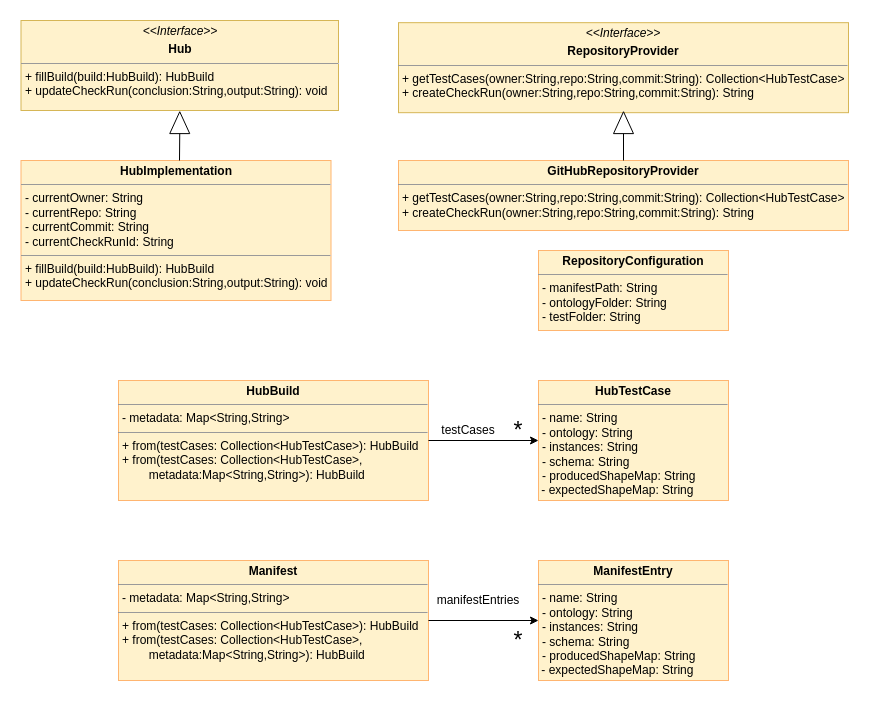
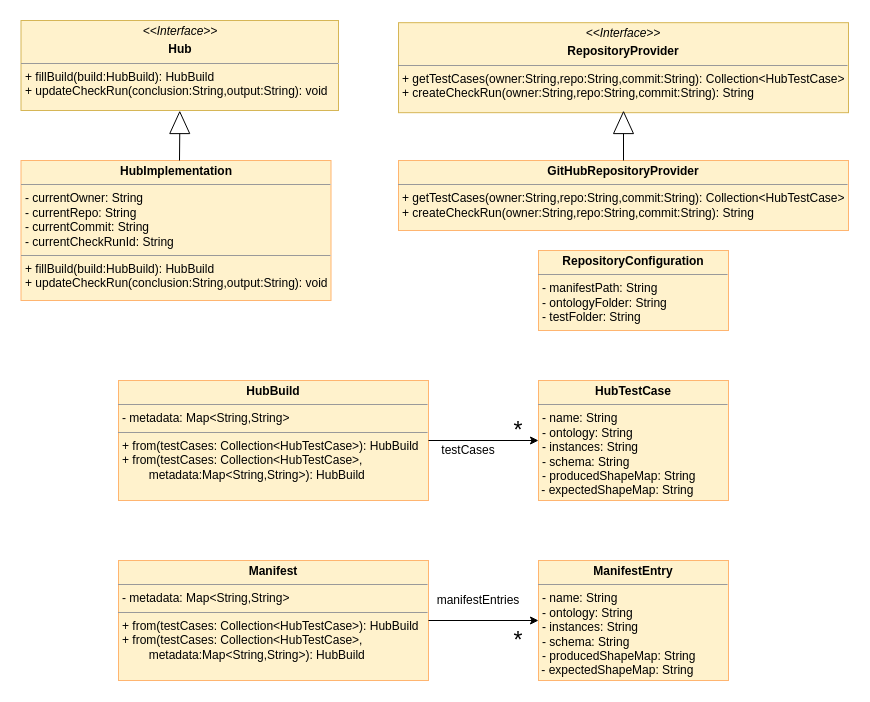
  <mxCell id="0" />
  <mxCell id="1" parent="0" />
  <mxCell id="2" value="&lt;p style=&quot;margin: 0px ; margin-top: 4px ; text-align: center&quot;&gt;&lt;b&gt;HubBuild&lt;/b&gt;&lt;br&gt;&lt;/p&gt;&lt;hr size=&quot;1&quot;&gt;&lt;p style=&quot;margin: 0px ; margin-left: 4px&quot;&gt;&lt;span&gt;- metadata: Map&amp;lt;String,String&amp;gt;&lt;/span&gt;&lt;br&gt;&lt;/p&gt;&lt;hr size=&quot;1&quot;&gt;&lt;p style=&quot;margin: 0px ; margin-left: 4px&quot;&gt;+ from(testCases: Collection&amp;lt;HubTestCase&amp;gt;): HubBuild&lt;/p&gt;&lt;p style=&quot;margin: 0px ; margin-left: 4px&quot;&gt;+ from(testCases: Collection&amp;lt;HubTestCase&amp;gt;,&lt;/p&gt;&lt;p style=&quot;margin: 0px ; margin-left: 4px&quot;&gt;&amp;nbsp; &amp;nbsp; &amp;nbsp; &amp;nbsp; metadata:Map&amp;lt;String,String&amp;gt;): HubBuild&lt;/p&gt;&lt;p style=&quot;margin: 0px ; margin-left: 4px&quot;&gt;&lt;br&gt;&lt;/p&gt;" style="verticalAlign=top;align=left;overflow=fill;fontSize=12;fontFamily=Helvetica;html=1;fillColor=#fff2cc;strokeColor=#FFB570;" vertex="1" parent="1"><mxGeometry x="118" y="380" width="310" height="120" as="geometry" /></mxCell>
  <mxCell id="3" value="&lt;p style=&quot;margin: 0px ; margin-top: 4px ; text-align: center&quot;&gt;&lt;b&gt;HubTestCase&lt;/b&gt;&lt;/p&gt;&lt;hr size=&quot;1&quot;&gt;&lt;p style=&quot;margin: 0px ; margin-left: 4px&quot;&gt;- name: String&lt;/p&gt;&lt;p style=&quot;margin: 0px ; margin-left: 4px&quot;&gt;- ontology: String&lt;br&gt;&lt;/p&gt;&lt;p style=&quot;margin: 0px ; margin-left: 4px&quot;&gt;- instances: String&lt;br&gt;&lt;/p&gt;&lt;p style=&quot;margin: 0px ; margin-left: 4px&quot;&gt;- schema: String&lt;br&gt;&lt;/p&gt;&lt;p style=&quot;margin: 0px ; margin-left: 4px&quot;&gt;- producedShapeMap: String&lt;br&gt;&lt;/p&gt;&amp;nbsp;- expectedShapeMap: String&lt;br&gt;&lt;p style=&quot;margin: 0px ; margin-left: 4px&quot;&gt;&lt;br&gt;&lt;/p&gt;&lt;p style=&quot;margin: 0px ; margin-left: 4px&quot;&gt;&lt;br&gt;&lt;/p&gt;" style="verticalAlign=top;align=left;overflow=fill;fontSize=12;fontFamily=Helvetica;html=1;fillColor=#fff2cc;strokeColor=#FFB570;" vertex="1" parent="1"><mxGeometry x="538" y="380" width="190" height="120" as="geometry" /></mxCell>
  <mxCell id="4" value="" style="endArrow=classic;html=1;entryX=0;entryY=0.5;entryDx=0;entryDy=0;exitX=1;exitY=0.5;exitDx=0;exitDy=0;" edge="1" parent="1" source="2" target="3"><mxGeometry width="50" height="50" relative="1" as="geometry"><mxPoint x="428" y="500" as="sourcePoint" /><mxPoint x="478" y="450" as="targetPoint" /></mxGeometry></mxCell>
- <mxCell id="5" value="testCases" style="text;html=1;strokeColor=none;fillColor=none;align=center;verticalAlign=middle;whiteSpace=wrap;rounded=0;" vertex="1" parent="1"><mxGeometry x="448" y="420" width="40" height="20" as="geometry" /></mxCell>
+ <mxCell id="5" value="testCases" style="text;html=1;strokeColor=none;fillColor=none;align=center;verticalAlign=middle;whiteSpace=wrap;rounded=0;" vertex="1" parent="1"><mxGeometry x="448" y="440" width="40" height="20" as="geometry" /></mxCell>
  <mxCell id="6" value="*" style="text;html=1;strokeColor=none;fillColor=none;align=center;verticalAlign=middle;whiteSpace=wrap;rounded=0;fontSize=23;" vertex="1" parent="1"><mxGeometry x="498" y="420" width="40" height="20" as="geometry" /></mxCell>
  <mxCell id="7" value="&lt;p style=&quot;margin: 0px ; margin-top: 4px ; text-align: center&quot;&gt;&lt;b&gt;Manifest&lt;/b&gt;&lt;br&gt;&lt;/p&gt;&lt;hr size=&quot;1&quot;&gt;&lt;p style=&quot;margin: 0px ; margin-left: 4px&quot;&gt;&lt;span&gt;- metadata: Map&amp;lt;String,String&amp;gt;&lt;/span&gt;&lt;br&gt;&lt;/p&gt;&lt;hr size=&quot;1&quot;&gt;&lt;p style=&quot;margin: 0px ; margin-left: 4px&quot;&gt;+ from(testCases: Collection&amp;lt;HubTestCase&amp;gt;): HubBuild&lt;/p&gt;&lt;p style=&quot;margin: 0px ; margin-left: 4px&quot;&gt;+ from(testCases: Collection&amp;lt;HubTestCase&amp;gt;,&lt;/p&gt;&lt;p style=&quot;margin: 0px ; margin-left: 4px&quot;&gt;&amp;nbsp; &amp;nbsp; &amp;nbsp; &amp;nbsp; metadata:Map&amp;lt;String,String&amp;gt;): HubBuild&lt;/p&gt;&lt;p style=&quot;margin: 0px ; margin-left: 4px&quot;&gt;&lt;br&gt;&lt;/p&gt;" style="verticalAlign=top;align=left;overflow=fill;fontSize=12;fontFamily=Helvetica;html=1;fillColor=#fff2cc;strokeColor=#FFB570;" vertex="1" parent="1"><mxGeometry x="118" y="560" width="310" height="120" as="geometry" /></mxCell>
  <mxCell id="8" value="&lt;p style=&quot;margin: 0px ; margin-top: 4px ; text-align: center&quot;&gt;&lt;b&gt;ManifestEntry&lt;/b&gt;&lt;/p&gt;&lt;hr size=&quot;1&quot;&gt;&lt;p style=&quot;margin: 0px ; margin-left: 4px&quot;&gt;- name: String&lt;/p&gt;&lt;p style=&quot;margin: 0px ; margin-left: 4px&quot;&gt;- ontology: String&lt;br&gt;&lt;/p&gt;&lt;p style=&quot;margin: 0px ; margin-left: 4px&quot;&gt;- instances: String&lt;br&gt;&lt;/p&gt;&lt;p style=&quot;margin: 0px ; margin-left: 4px&quot;&gt;- schema: String&lt;br&gt;&lt;/p&gt;&lt;p style=&quot;margin: 0px ; margin-left: 4px&quot;&gt;- producedShapeMap: String&lt;br&gt;&lt;/p&gt;&amp;nbsp;- expectedShapeMap: String&lt;br&gt;&lt;p style=&quot;margin: 0px ; margin-left: 4px&quot;&gt;&lt;br&gt;&lt;/p&gt;&lt;p style=&quot;margin: 0px ; margin-left: 4px&quot;&gt;&lt;br&gt;&lt;/p&gt;" style="verticalAlign=top;align=left;overflow=fill;fontSize=12;fontFamily=Helvetica;html=1;fillColor=#fff2cc;strokeColor=#FFB570;" vertex="1" parent="1"><mxGeometry x="538" y="560" width="190" height="120" as="geometry" /></mxCell>
  <mxCell id="9" value="" style="endArrow=classic;html=1;entryX=0;entryY=0.5;entryDx=0;entryDy=0;exitX=1;exitY=0.5;exitDx=0;exitDy=0;" edge="1" parent="1" source="7" target="8"><mxGeometry width="50" height="50" relative="1" as="geometry"><mxPoint x="428" y="650" as="sourcePoint" /><mxPoint x="478" y="600" as="targetPoint" /></mxGeometry></mxCell>
  <mxCell id="10" value="manifestEntries" style="text;html=1;strokeColor=none;fillColor=none;align=center;verticalAlign=middle;whiteSpace=wrap;rounded=0;" vertex="1" parent="1"><mxGeometry x="448" y="590" width="60" height="20" as="geometry" /></mxCell>
  <mxCell id="11" value="*" style="text;html=1;strokeColor=none;fillColor=none;align=center;verticalAlign=middle;whiteSpace=wrap;rounded=0;fontSize=23;" vertex="1" parent="1"><mxGeometry x="498" y="630" width="40" height="20" as="geometry" /></mxCell>
  <mxCell id="12" value="&lt;p style=&quot;margin: 0px ; margin-top: 4px ; text-align: center&quot;&gt;&lt;i&gt;&amp;lt;&amp;lt;Interface&amp;gt;&amp;gt;&lt;/i&gt;&lt;/p&gt;&lt;p style=&quot;margin: 0px ; margin-top: 4px ; text-align: center&quot;&gt;&lt;b&gt;Hub&lt;/b&gt;&lt;/p&gt;&lt;hr size=&quot;1&quot;&gt;&lt;p style=&quot;margin: 0px ; margin-left: 4px&quot;&gt;+ fillBuild(build:HubBuild): HubBuild&lt;br&gt;&lt;/p&gt;&lt;p style=&quot;margin: 0px ; margin-left: 4px&quot;&gt;+ updateCheckRun(conclusion:String,output:String): void&lt;/p&gt;" style="verticalAlign=top;align=left;overflow=fill;fontSize=12;fontFamily=Helvetica;html=1;strokeColor=#d6b656;fillColor=#fff2cc;" vertex="1" parent="1"><mxGeometry x="20.5" y="20" width="317.5" height="90" as="geometry" /></mxCell>
  <mxCell id="13" value="&lt;p style=&quot;margin: 0px ; margin-top: 4px ; text-align: center&quot;&gt;&lt;b&gt;HubImplementation&lt;/b&gt;&lt;br&gt;&lt;/p&gt;&lt;hr size=&quot;1&quot;&gt;&lt;p style=&quot;margin: 0px ; margin-left: 4px&quot;&gt;&lt;span&gt;- currentOwner: String&lt;/span&gt;&lt;br&gt;&lt;/p&gt;&lt;p style=&quot;margin: 0px ; margin-left: 4px&quot;&gt;&lt;span&gt;- currentRepo: String&lt;/span&gt;&lt;/p&gt;&lt;p style=&quot;margin: 0px ; margin-left: 4px&quot;&gt;- currentCommit: String&lt;span&gt;&lt;br&gt;&lt;/span&gt;&lt;/p&gt;&lt;p style=&quot;margin: 0px ; margin-left: 4px&quot;&gt;- currentCheckRunId: String&lt;/p&gt;&lt;hr size=&quot;1&quot;&gt;&lt;p style=&quot;margin: 0px 0px 0px 4px&quot;&gt;+ fillBuild(build:HubBuild): HubBuild&lt;br&gt;&lt;/p&gt;&lt;p style=&quot;margin: 0px 0px 0px 4px&quot;&gt;+ updateCheckRun(conclusion:String,output:String): void&lt;/p&gt;&lt;p style=&quot;margin: 0px ; margin-left: 4px&quot;&gt;&lt;br&gt;&lt;/p&gt;" style="verticalAlign=top;align=left;overflow=fill;fontSize=12;fontFamily=Helvetica;html=1;fillColor=#fff2cc;strokeColor=#FFB570;" vertex="1" parent="1"><mxGeometry x="20.5" width="310" height="140" as="geometry" y="160" /></mxCell>
  <mxCell id="14" value="" style="triangle;whiteSpace=wrap;html=1;rotation=-90;" vertex="1" parent="1"><mxGeometry x="168.3" y="112.18" width="21.88" height="20" as="geometry" /></mxCell>
  <mxCell id="15" value="" style="endArrow=none;html=1;entryX=0;entryY=0.5;entryDx=0;entryDy=0;" edge="1" parent="1" target="14"><mxGeometry width="50" height="50" relative="1" as="geometry"><mxPoint x="179" as="sourcePoint" y="160" /><mxPoint x="168" y="130" as="targetPoint" /></mxGeometry></mxCell>
  <mxCell id="16" value="&lt;p style=&quot;margin: 0px ; margin-top: 4px ; text-align: center&quot;&gt;&lt;i&gt;&amp;lt;&amp;lt;Interface&amp;gt;&amp;gt;&lt;/i&gt;&lt;/p&gt;&lt;p style=&quot;margin: 0px ; margin-top: 4px ; text-align: center&quot;&gt;&lt;b&gt;RepositoryProvider&lt;/b&gt;&lt;/p&gt;&lt;hr size=&quot;1&quot;&gt;&lt;p style=&quot;margin: 0px ; margin-left: 4px&quot;&gt;+ getTestCases(owner:String,repo:String,commit:String): Collection&amp;lt;HubTestCase&amp;gt;&lt;br&gt;&lt;/p&gt;&lt;p style=&quot;margin: 0px ; margin-left: 4px&quot;&gt;+ createCheckRun(owner:String,repo:String,commit:String): String&lt;br&gt;&lt;/p&gt;" style="verticalAlign=top;align=left;overflow=fill;fontSize=12;fontFamily=Helvetica;html=1;strokeColor=#d6b656;fillColor=#fff2cc;" vertex="1" parent="1"><mxGeometry x="398" y="22.18" width="450" height="90" as="geometry" /></mxCell>
  <mxCell id="17" value="&lt;p style=&quot;margin: 0px ; margin-top: 4px ; text-align: center&quot;&gt;&lt;b&gt;GitHubRepositoryProvider&lt;/b&gt;&lt;/p&gt;&lt;hr size=&quot;1&quot;&gt;&lt;p style=&quot;margin: 0px 0px 0px 4px&quot;&gt;+ getTestCases(owner:String,repo:String,commit:String): Collection&amp;lt;HubTestCase&amp;gt;&lt;br&gt;&lt;/p&gt;&lt;p style=&quot;margin: 0px 0px 0px 4px&quot;&gt;+ createCheckRun(owner:String,repo:String,commit:String): String&lt;/p&gt;&lt;p style=&quot;margin: 0px 0px 0px 4px&quot;&gt;&lt;br&gt;&lt;/p&gt;&lt;p style=&quot;margin: 0px 0px 0px 4px&quot;&gt;&lt;br&gt;&lt;/p&gt;" style="verticalAlign=top;align=left;overflow=fill;fontSize=12;fontFamily=Helvetica;html=1;fillColor=#fff2cc;strokeColor=#FFB570;" vertex="1" parent="1"><mxGeometry x="398" width="450" height="70" as="geometry" y="160" /></mxCell>
  <mxCell id="18" value="" style="triangle;whiteSpace=wrap;html=1;rotation=-90;" vertex="1" parent="1"><mxGeometry x="612.06" y="112.18" width="21.88" height="20" as="geometry" /></mxCell>
  <mxCell id="19" value="" style="endArrow=none;html=1;entryX=0;entryY=0.5;entryDx=0;entryDy=0;exitX=0.5;exitY=0;exitDx=0;exitDy=0;" edge="1" parent="1" source="17" target="18"><mxGeometry width="50" height="50" relative="1" as="geometry"><mxPoint x="189" y="170" as="sourcePoint" /><mxPoint x="189.24" y="143.12" as="targetPoint" /></mxGeometry></mxCell>
  <mxCell id="20" value="&lt;p style=&quot;margin: 0px ; margin-top: 4px ; text-align: center&quot;&gt;&lt;b&gt;RepositoryConfiguration&lt;/b&gt;&lt;/p&gt;&lt;hr size=&quot;1&quot;&gt;&lt;p style=&quot;margin: 0px ; margin-left: 4px&quot;&gt;- manifestPath: String&lt;/p&gt;&lt;p style=&quot;margin: 0px ; margin-left: 4px&quot;&gt;- ontologyFolder: String&lt;br&gt;&lt;/p&gt;&lt;p style=&quot;margin: 0px ; margin-left: 4px&quot;&gt;- testFolder: String&lt;br&gt;&lt;/p&gt;&lt;p style=&quot;margin: 0px ; margin-left: 4px&quot;&gt;&lt;/p&gt;&lt;br&gt;&lt;p style=&quot;margin: 0px ; margin-left: 4px&quot;&gt;&lt;br&gt;&lt;/p&gt;&lt;p style=&quot;margin: 0px ; margin-left: 4px&quot;&gt;&lt;br&gt;&lt;/p&gt;" style="verticalAlign=top;align=left;overflow=fill;fontSize=12;fontFamily=Helvetica;html=1;fillColor=#fff2cc;strokeColor=#FFB570;" vertex="1" parent="1"><mxGeometry x="538" y="250" width="190" height="80" as="geometry" /></mxCell>
